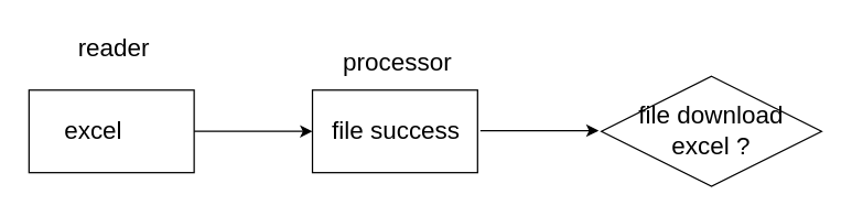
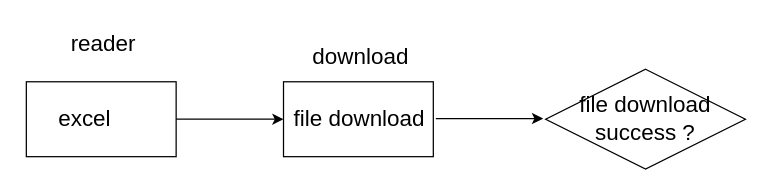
  <mxCell id="0" />
  <mxCell id="1" parent="0" />
  <mxCell id="2" value="" style="rounded=0;whiteSpace=wrap;html=1;" vertex="1" parent="1"><mxGeometry x="20" y="65" width="120" height="60" as="geometry" /></mxCell>
  <mxCell id="3" value="&lt;font style=&quot;font-size: 18px;&quot;&gt;excel&lt;/font&gt;" style="text;html=1;strokeColor=none;fillColor=none;align=center;verticalAlign=middle;whiteSpace=wrap;rounded=0;" vertex="1" parent="1"><mxGeometry x="37" y="80" width="60" height="30" as="geometry" /></mxCell>
  <mxCell id="4" value="&lt;font style=&quot;font-size: 18px;&quot;&gt;reader&lt;/font&gt;" style="text;html=1;strokeColor=none;fillColor=none;align=center;verticalAlign=middle;whiteSpace=wrap;rounded=0;" vertex="1" parent="1"><mxGeometry x="52" y="20" width="60" height="30" as="geometry" /></mxCell>
  <mxCell id="5" value="" style="rounded=0;whiteSpace=wrap;html=1;" vertex="1" parent="1"><mxGeometry x="226" y="65" width="120" height="60" as="geometry" /></mxCell>
- <mxCell id="6" value="&lt;font style=&quot;font-size: 18px;&quot;&gt;file success&lt;/font&gt;" style="text;html=1;strokeColor=none;fillColor=none;align=center;verticalAlign=middle;whiteSpace=wrap;rounded=0;" vertex="1" parent="1"><mxGeometry x="227" y="80" width="120" height="30" as="geometry" /></mxCell>
- <mxCell id="7" value="&lt;font style=&quot;font-size: 18px;&quot;&gt;processor&lt;/font&gt;" style="text;html=1;strokeColor=none;fillColor=none;align=center;verticalAlign=middle;whiteSpace=wrap;rounded=0;" vertex="1" parent="1"><mxGeometry x="258" y="30" width="60" height="30" as="geometry" /></mxCell>
+ <mxCell id="6" value="&lt;font style=&quot;font-size: 18px;&quot;&gt;file download&lt;/font&gt;" style="text;html=1;strokeColor=none;fillColor=none;align=center;verticalAlign=middle;whiteSpace=wrap;rounded=0;" vertex="1" parent="1"><mxGeometry x="227" y="80" width="120" height="30" as="geometry" /></mxCell>
+ <mxCell id="7" value="&lt;font style=&quot;font-size: 18px;&quot;&gt;download&lt;/font&gt;" style="text;html=1;strokeColor=none;fillColor=none;align=center;verticalAlign=middle;whiteSpace=wrap;rounded=0;" vertex="1" parent="1"><mxGeometry x="258" y="30" width="60" height="30" as="geometry" /></mxCell>
  <mxCell id="8" value="" style="endArrow=classic;html=1;fontSize=18;entryX=0;entryY=0.5;entryDx=0;entryDy=0;exitX=1;exitY=0.5;exitDx=0;exitDy=0;" edge="1" parent="1" source="2" target="5"><mxGeometry width="50" height="50" relative="1" as="geometry"><mxPoint x="136" y="100" as="sourcePoint" /><mxPoint x="186" y="50" as="targetPoint" /></mxGeometry></mxCell>
  <mxCell id="9" value="" style="endArrow=classic;html=1;fontSize=18;entryX=0;entryY=0.5;entryDx=0;entryDy=0;exitX=1;exitY=0.5;exitDx=0;exitDy=0;" edge="1" parent="1"><mxGeometry width="50" height="50" relative="1" as="geometry"><mxPoint x="348" y="94.5" as="sourcePoint" /><mxPoint x="434" y="94.5" as="targetPoint" /></mxGeometry></mxCell>
  <mxCell id="10" value="" style="rhombus;whiteSpace=wrap;html=1;fontSize=18;" vertex="1" parent="1"><mxGeometry x="436" y="55" width="160" height="80" as="geometry" /></mxCell>
- <mxCell id="11" value="&lt;font style=&quot;font-size: 18px;&quot;&gt;file download&lt;br&gt;excel ?&lt;br&gt;&lt;/font&gt;" style="text;html=1;strokeColor=none;fillColor=none;align=center;verticalAlign=middle;whiteSpace=wrap;rounded=0;" vertex="1" parent="1"><mxGeometry x="456" y="80" width="120" height="30" as="geometry" /></mxCell>
+ <mxCell id="11" value="&lt;font style=&quot;font-size: 18px;&quot;&gt;file download&lt;br&gt;success ?&lt;br&gt;&lt;/font&gt;" style="text;html=1;strokeColor=none;fillColor=none;align=center;verticalAlign=middle;whiteSpace=wrap;rounded=0;" vertex="1" parent="1"><mxGeometry x="456" y="80" width="120" height="30" as="geometry" /></mxCell>
